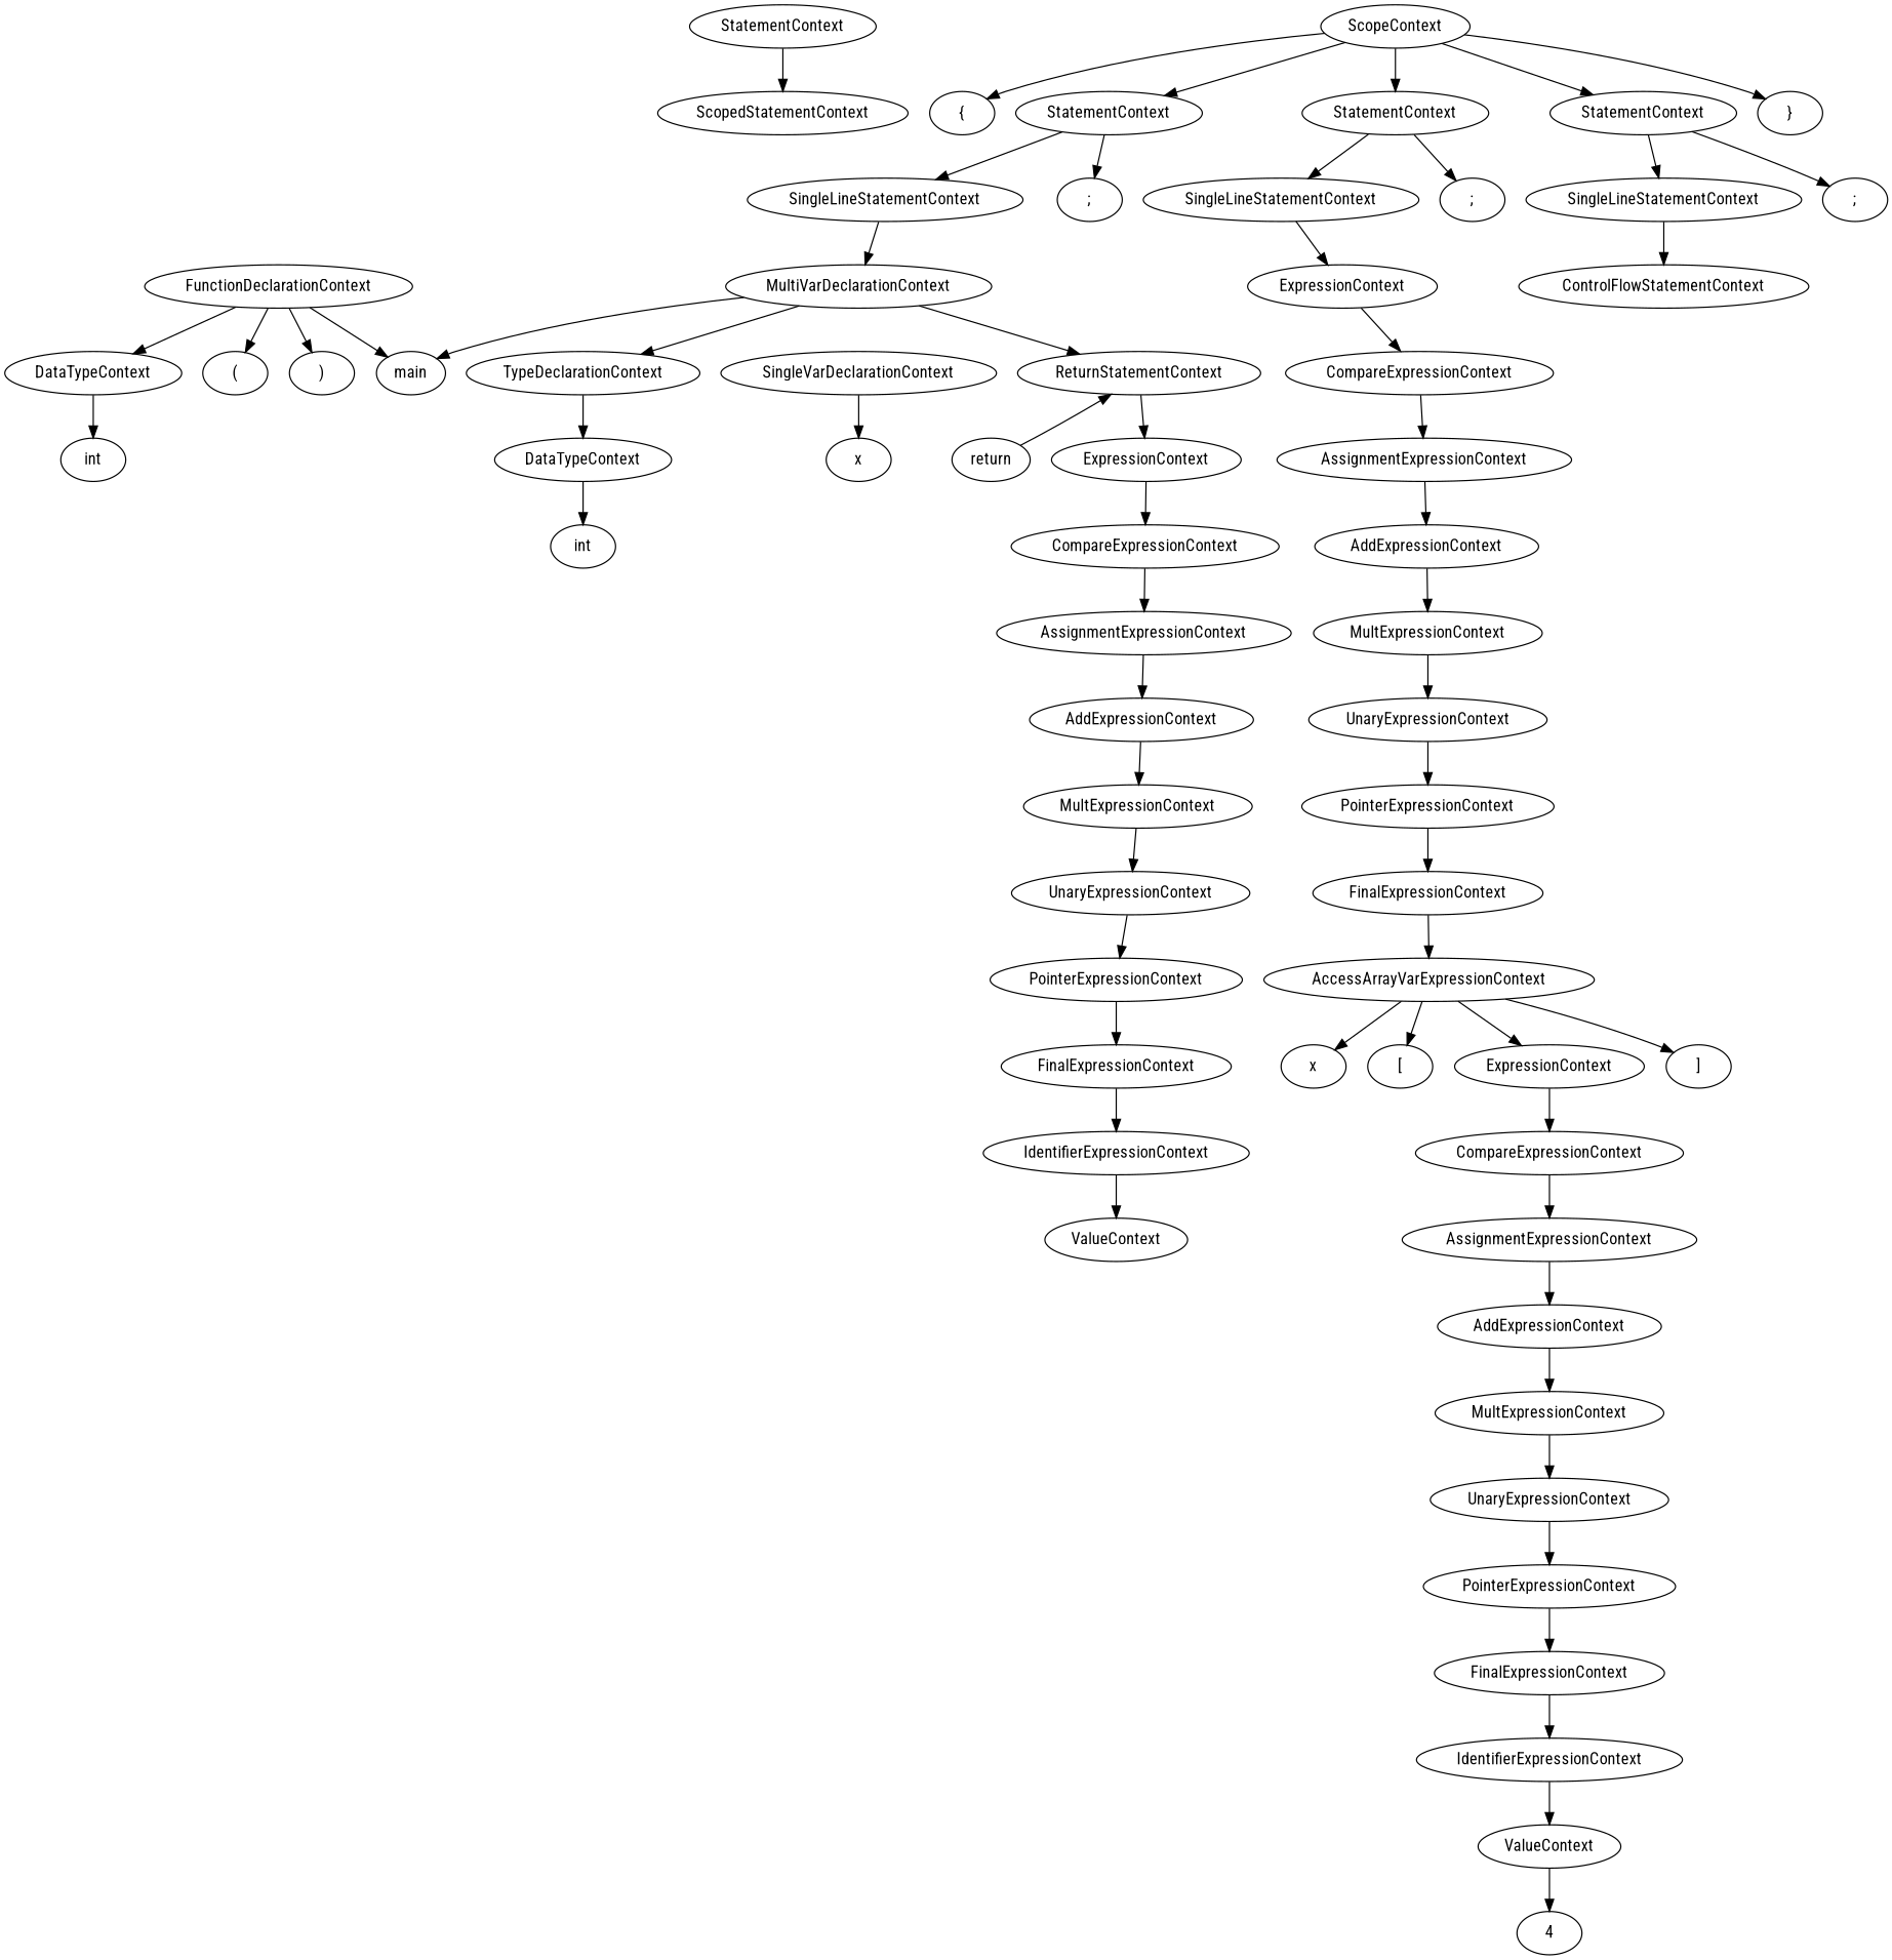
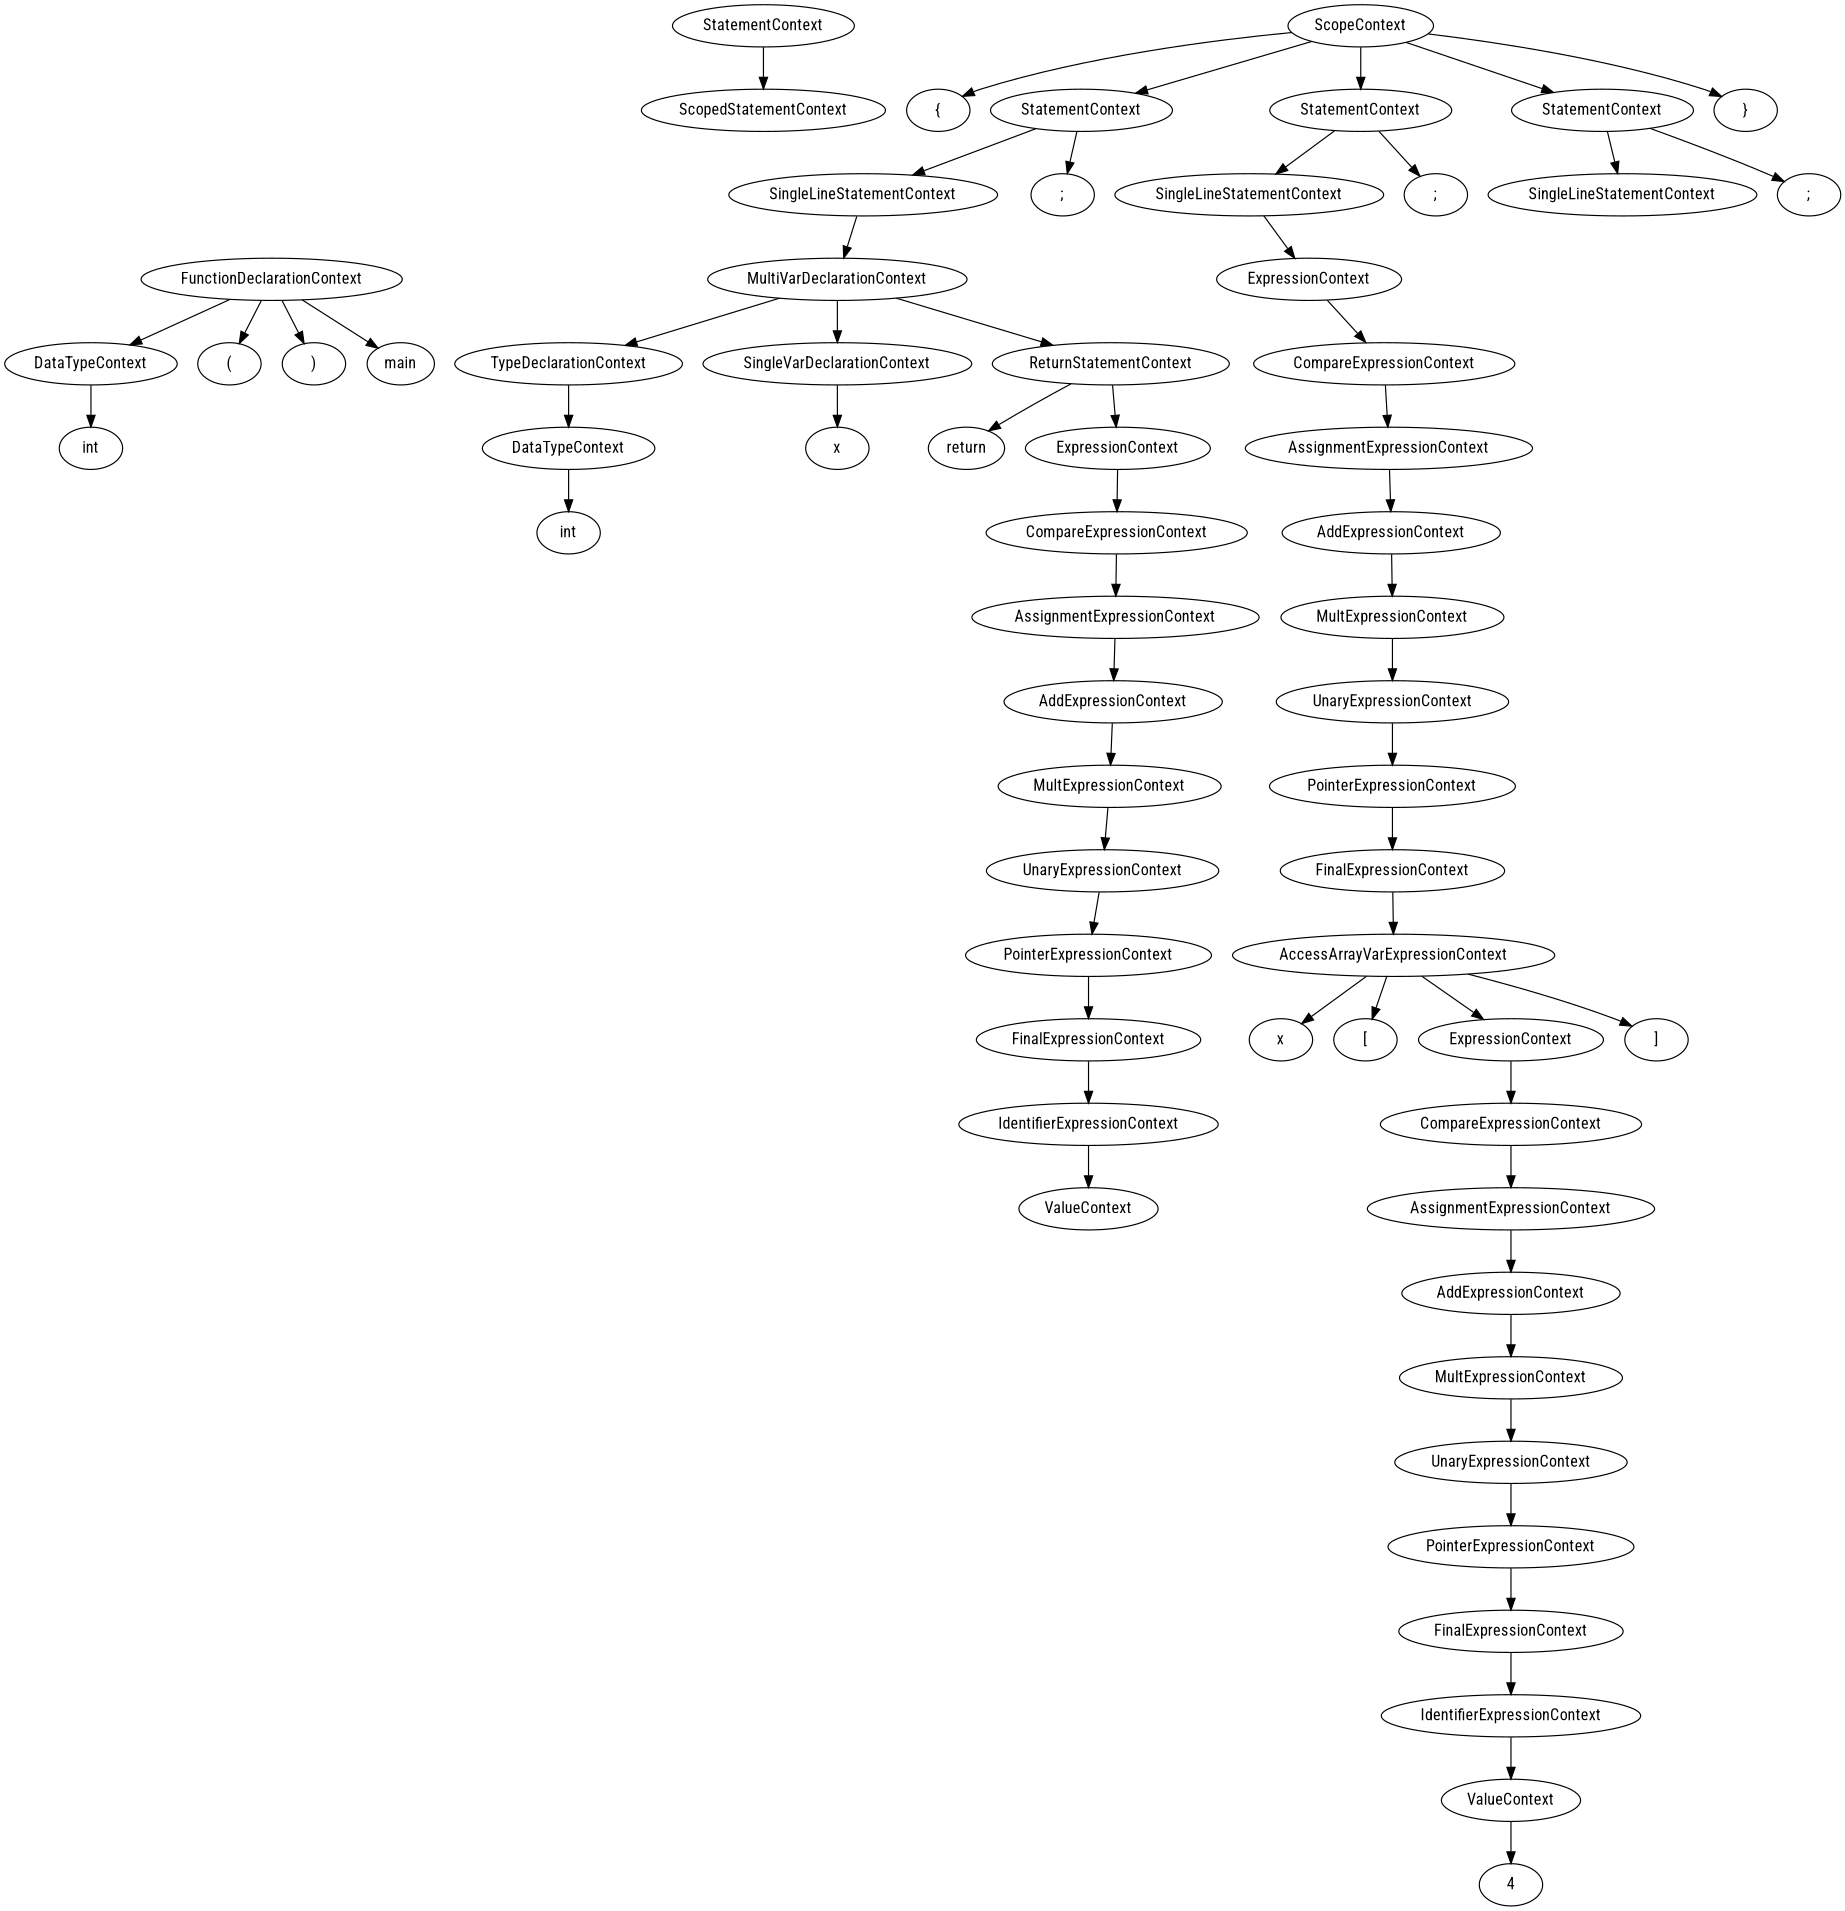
  digraph {
    fontname="Roboto Condensed"
    node [fontname="Roboto Condensed"]
    edge [fontname="Roboto Condensed"]
    n1 [label=StatementContext]
    n2 [label=ScopedStatementContext]
    n3 [label=FunctionDeclarationContext]
    n4 [label=DataTypeContext]
    n5 [label=main]
    n6 [label="("]
    n7 [label=")"]
    n8 [label=ScopeContext]
    n9 [label="{"]
    n10 [label=StatementContext]
    n11 [label=StatementContext]
    n12 [label=StatementContext]
    n13 [label="}"]
    n14 [label=int]
    n15 [label=SingleLineStatementContext]
    n16 [label=";"]
    n17 [label=SingleLineStatementContext]
    n18 [label=";"]
    n19 [label=SingleLineStatementContext]
    n20 [label=";"]
    n21 [label=MultiVarDeclarationContext]
    n22 [label=TypeDeclarationContext]
    n23 [label=SingleVarDeclarationContext]
    n24 [label=ReturnStatementContext]
    n25 [label=DataTypeContext]
    n26 [label=x]
    n27 [label=int]
    n28 [label=ExpressionContext]
    n29 [label=CompareExpressionContext]
    n30 [label=AssignmentExpressionContext]
    n31 [label=AddExpressionContext]
    n32 [label=MultExpressionContext]
    n33 [label=UnaryExpressionContext]
    n34 [label=PointerExpressionContext]
    n35 [label=FinalExpressionContext]
    n36 [label=AccessArrayVarExpressionContext]
    n37 [label=x]
    n38 [label="["]
    n39 [label=ExpressionContext]
    n40 [label="]"]
    n41 [label=CompareExpressionContext]
    n42 [label=AssignmentExpressionContext]
    n43 [label=AddExpressionContext]
    n44 [label=MultExpressionContext]
    n45 [label=UnaryExpressionContext]
    n46 [label=PointerExpressionContext]
    n47 [label=FinalExpressionContext]
    n48 [label=IdentifierExpressionContext]
    n49 [label=ValueContext]
    n50 [label=4]
-   n51 [label=ControlFlowStatementContext]
    n52 [label=return]
    n53 [label=ExpressionContext]
    n54 [label=CompareExpressionContext]
    n55 [label=AssignmentExpressionContext]
    n56 [label=AddExpressionContext]
    n57 [label=MultExpressionContext]
    n58 [label=UnaryExpressionContext]
    n59 [label=PointerExpressionContext]
    n60 [label=FinalExpressionContext]
    n61 [label=IdentifierExpressionContext]
    n62 [label=ValueContext]
    n1 -> n2
    n3 -> n4
    n3 -> n5
    n3 -> n6
    n3 -> n7
    n4 -> n14
    n8 -> n9
    n8 -> n10
    n8 -> n11
    n8 -> n12
    n8 -> n13
    n10 -> n15
    n10 -> n16
    n11 -> n17
    n11 -> n18
    n12 -> n19
    n12 -> n20
    n15 -> n21
    n17 -> n28
-   n19 -> n51
    n21 -> n22
-   n21 -> n5
+   n21 -> n23
    n21 -> n24
    n22 -> n25
    n23 -> n26
-   n52 -> n24
+   n24 -> n52
    n24 -> n53
    n25 -> n27
    n28 -> n29
    n29 -> n30
    n30 -> n31
    n31 -> n32
    n32 -> n33
    n33 -> n34
    n34 -> n35
    n35 -> n36
    n36 -> n37
    n36 -> n38
    n36 -> n39
    n36 -> n40
    n39 -> n41
    n41 -> n42
    n42 -> n43
    n43 -> n44
    n44 -> n45
    n45 -> n46
    n46 -> n47
    n47 -> n48
    n48 -> n49
    n49 -> n50
    n53 -> n54
    n54 -> n55
    n55 -> n56
    n56 -> n57
    n57 -> n58
    n58 -> n59
    n59 -> n60
    n60 -> n61
    n61 -> n62
  }
